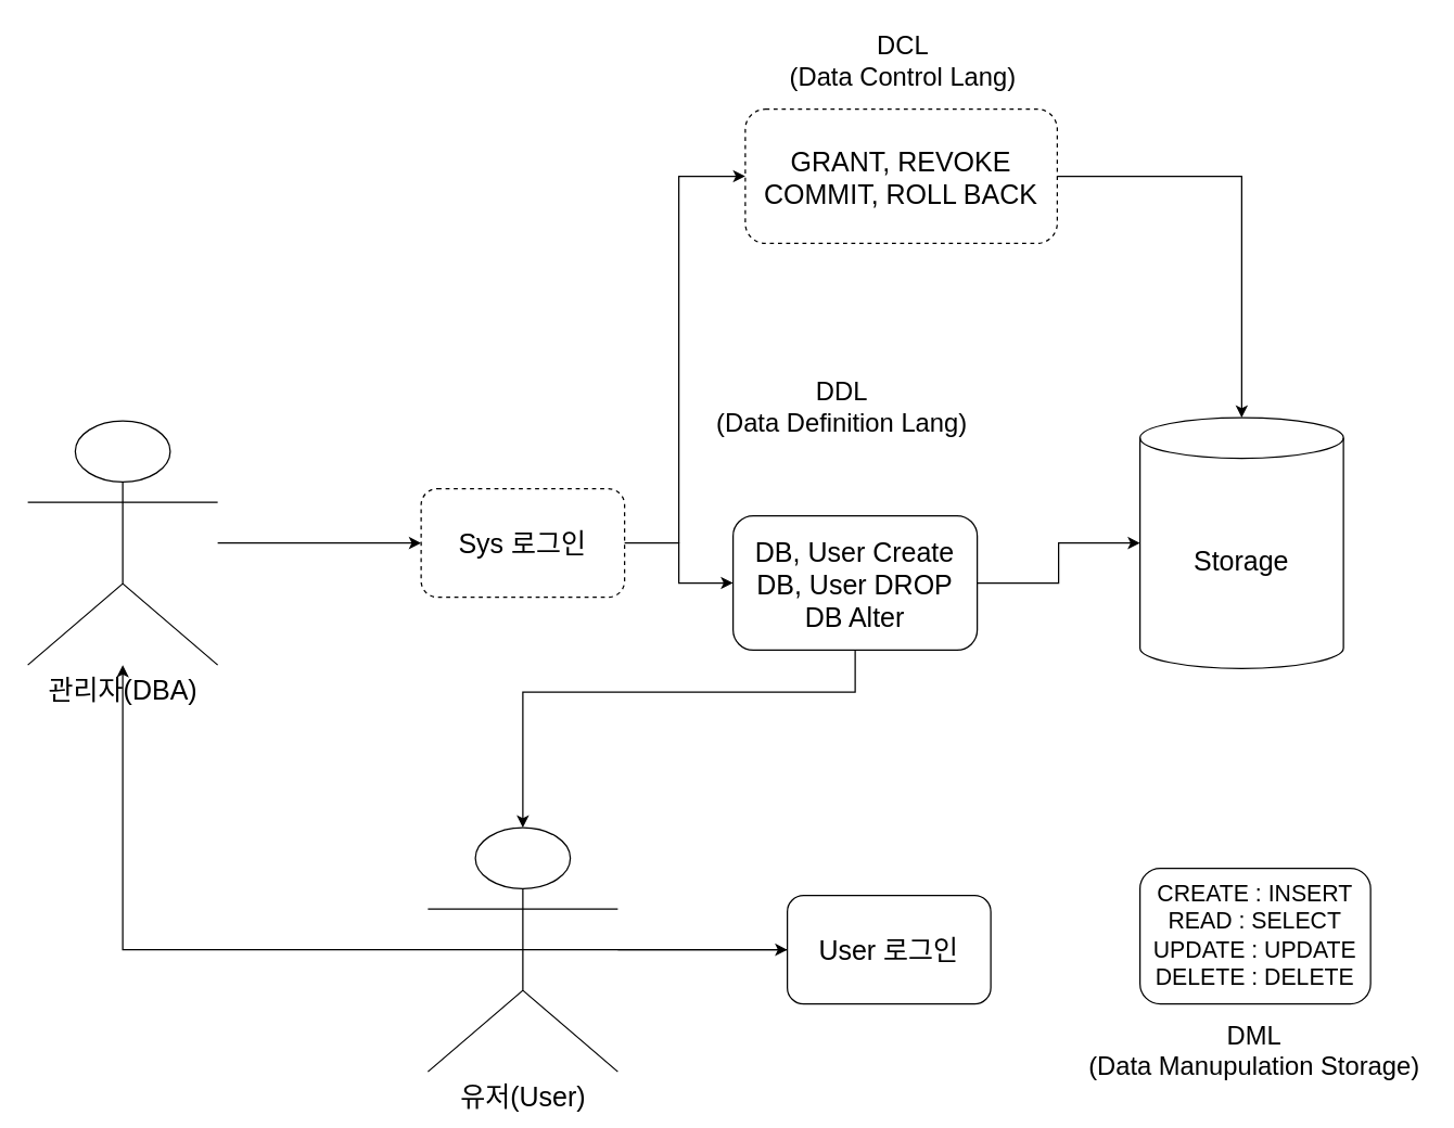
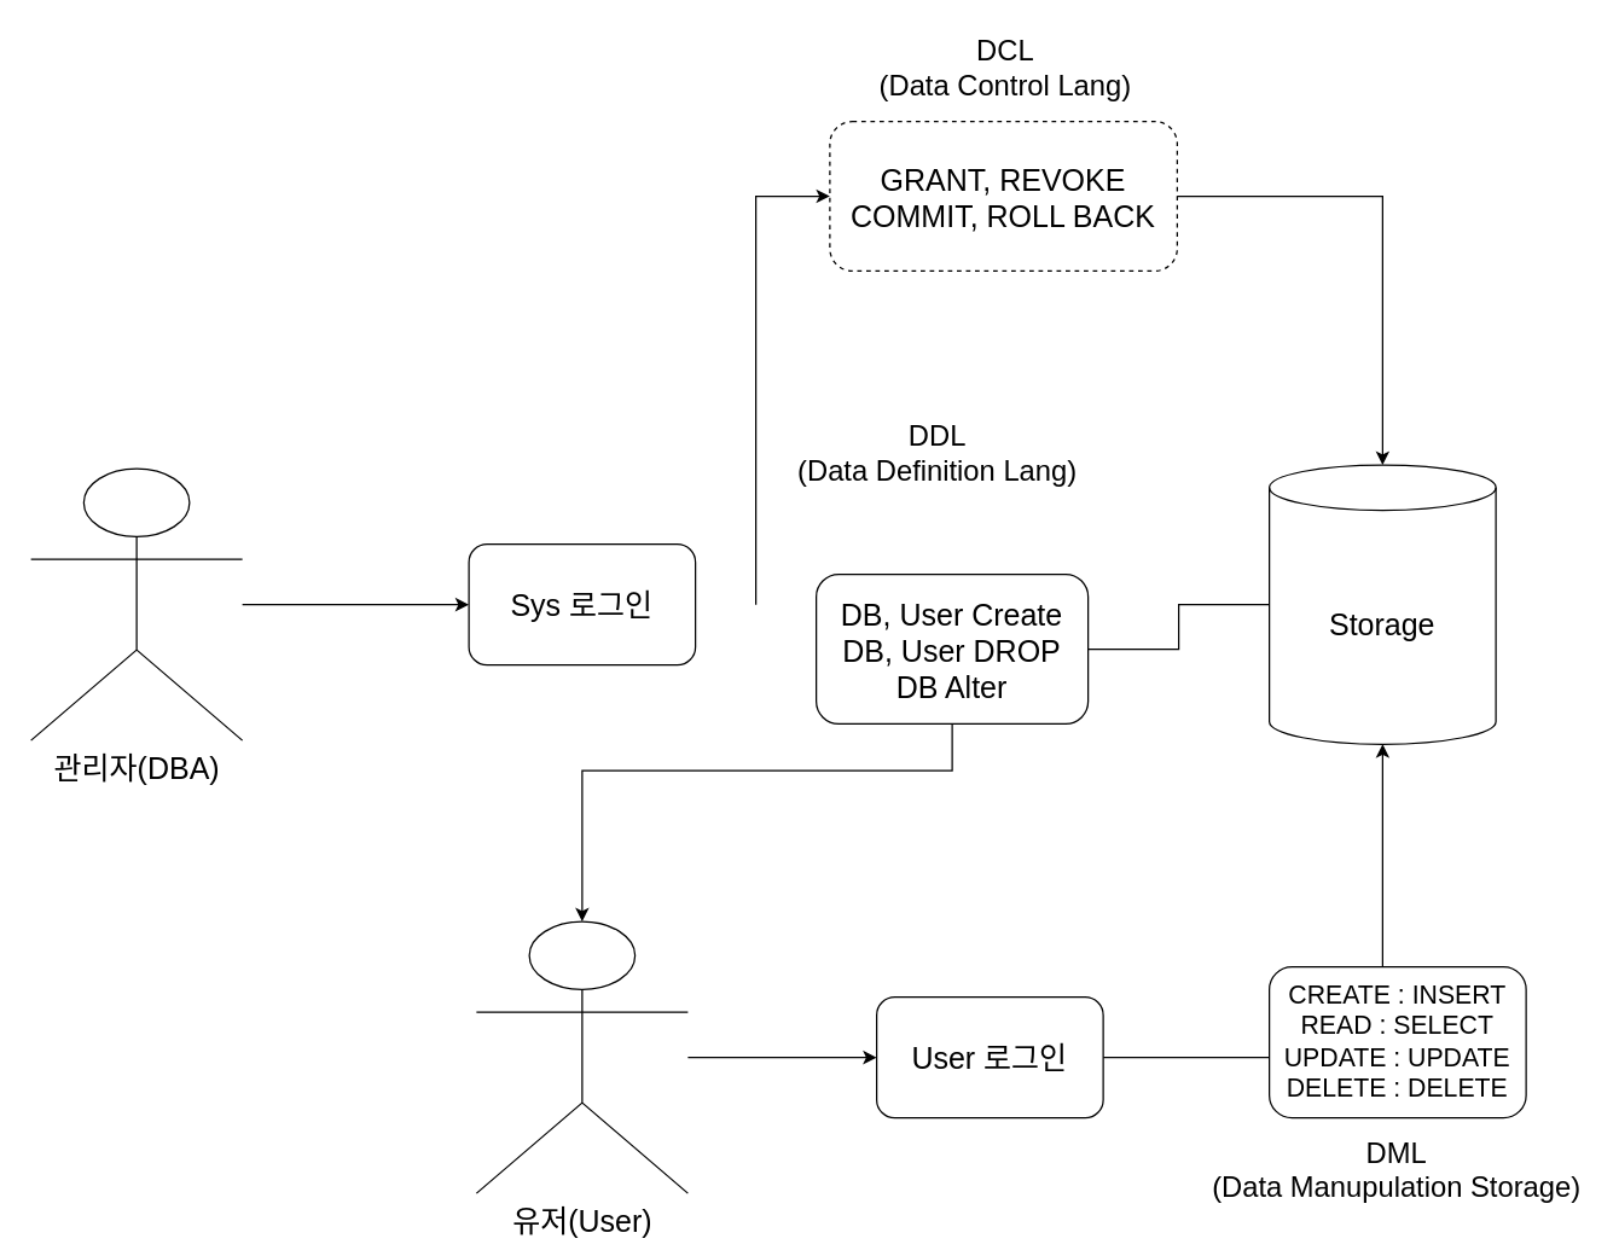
  <mxCell id="0" />
  <mxCell id="1" parent="0" />
  <mxCell id="2" style="edgeStyle=orthogonalEdgeStyle;rounded=0;orthogonalLoop=1;jettySize=auto;html=1;entryX=0;entryY=0.5;entryDx=0;entryDy=0;" edge="1" parent="1" source="3" target="6"><mxGeometry relative="1" as="geometry" /></mxCell>
  <mxCell id="3" value="&lt;font style=&quot;font-size: 20px;&quot;&gt;관리자(DBA)&lt;/font&gt;" style="shape=umlActor;verticalLabelPosition=bottom;verticalAlign=top;html=1;outlineConnect=0;" vertex="1" parent="1"><mxGeometry x="20" y="310" width="140" height="180" as="geometry" /></mxCell>
  <mxCell id="4" value="&lt;font style=&quot;font-size: 20px;&quot;&gt;Storage&lt;/font&gt;" style="shape=cylinder3;whiteSpace=wrap;html=1;boundedLbl=1;backgroundOutline=1;size=15;" vertex="1" parent="1"><mxGeometry x="840" y="307.5" width="150" height="185" as="geometry" /></mxCell>
- <mxCell id="5" style="edgeStyle=orthogonalEdgeStyle;rounded=0;orthogonalLoop=1;jettySize=auto;html=1;" edge="1" parent="1" source="9" target="4"><mxGeometry relative="1" as="geometry" /></mxCell>
- <mxCell id="6" value="&lt;font style=&quot;font-size: 20px;&quot;&gt;Sys 로그인&lt;/font&gt;" style="rounded=1;whiteSpace=wrap;html=1;dashed=1;" vertex="1" parent="1"><mxGeometry x="310" y="360" width="150" height="80" as="geometry" /></mxCell>
- <mxCell id="7" value="" style="edgeStyle=orthogonalEdgeStyle;rounded=0;orthogonalLoop=1;jettySize=auto;html=1;" edge="1" parent="1" source="6" target="9"><mxGeometry relative="1" as="geometry"><mxPoint x="460" y="400" as="sourcePoint" /><mxPoint x="850" y="400" as="targetPoint" /></mxGeometry></mxCell>
+ <mxCell id="5" style="edgeStyle=orthogonalEdgeStyle;rounded=0;orthogonalLoop=1;jettySize=auto;html=1;endArrow=none;" edge="1" parent="1" source="9" target="4"><mxGeometry relative="1" as="geometry" /></mxCell>
+ <mxCell id="6" value="&lt;font style=&quot;font-size: 20px;&quot;&gt;Sys 로그인&lt;/font&gt;" style="rounded=1;whiteSpace=wrap;html=1;" vertex="1" parent="1"><mxGeometry x="310" y="360" width="150" height="80" as="geometry" /></mxCell>
  <mxCell id="8" style="edgeStyle=orthogonalEdgeStyle;rounded=0;orthogonalLoop=1;jettySize=auto;html=1;entryX=0.5;entryY=0;entryDx=0;entryDy=0;entryPerimeter=0;" edge="1" parent="1" source="9" target="12"><mxGeometry relative="1" as="geometry"><mxPoint x="630" y="600" as="targetPoint" /><Array as="points"><mxPoint x="630" y="510" /><mxPoint x="385" y="510" /></Array></mxGeometry></mxCell>
  <mxCell id="9" value="&lt;font style=&quot;font-size: 20px;&quot;&gt;DB, User Create&lt;br&gt;DB, User DROP&lt;br&gt;DB Alter&lt;/font&gt;" style="rounded=1;whiteSpace=wrap;html=1;" vertex="1" parent="1"><mxGeometry x="540" y="380" width="180" height="99" as="geometry" /></mxCell>
  <mxCell id="10" value="&lt;font style=&quot;font-size: 19px;&quot;&gt;DDL&lt;br&gt;(Data Definition Lang)&lt;/font&gt;" style="text;html=1;strokeColor=none;fillColor=none;align=center;verticalAlign=middle;whiteSpace=wrap;rounded=0;" vertex="1" parent="1"><mxGeometry x="525.63" y="275" width="188.75" height="50" as="geometry" /></mxCell>
  <mxCell id="11" style="edgeStyle=orthogonalEdgeStyle;rounded=0;orthogonalLoop=1;jettySize=auto;html=1;entryX=0;entryY=0.5;entryDx=0;entryDy=0;" edge="1" parent="1" source="12" target="14"><mxGeometry relative="1" as="geometry" /></mxCell>
  <mxCell id="12" value="&lt;span style=&quot;font-size: 20px;&quot;&gt;유저(User)&lt;/span&gt;" style="shape=umlActor;verticalLabelPosition=bottom;verticalAlign=top;html=1;outlineConnect=0;" vertex="1" parent="1"><mxGeometry x="315" y="610" width="140" height="180" as="geometry" /></mxCell>
- <mxCell id="13" style="edgeStyle=orthogonalEdgeStyle;rounded=0;orthogonalLoop=1;jettySize=auto;html=1;" edge="1" parent="1" source="14" target="3"><mxGeometry relative="1" as="geometry" /></mxCell>
+ <mxCell id="13" style="edgeStyle=orthogonalEdgeStyle;rounded=0;orthogonalLoop=1;jettySize=auto;html=1;entryX=0.5;entryY=1;entryDx=0;entryDy=0;entryPerimeter=0;" edge="1" parent="1" source="14" target="4"><mxGeometry relative="1" as="geometry" /></mxCell>
  <mxCell id="14" value="&lt;font style=&quot;font-size: 20px;&quot;&gt;User 로그인&lt;/font&gt;" style="rounded=1;whiteSpace=wrap;html=1;" vertex="1" parent="1"><mxGeometry x="580" y="660" width="150" height="80" as="geometry" /></mxCell>
  <mxCell id="15" value="&lt;font style=&quot;font-size: 17px;&quot;&gt;CREATE : INSERT&lt;br&gt;READ : SELECT&lt;br&gt;UPDATE : UPDATE&lt;br&gt;DELETE : DELETE&lt;/font&gt;" style="rounded=1;whiteSpace=wrap;html=1;" vertex="1" parent="1"><mxGeometry x="840" y="640" width="170" height="100" as="geometry" /></mxCell>
  <mxCell id="16" value="&lt;font style=&quot;font-size: 19px;&quot;&gt;DML&lt;br&gt;&lt;font style=&quot;font-size: 19px;&quot;&gt;(Data Manupulation Storage)&lt;/font&gt;&lt;/font&gt;" style="text;html=1;strokeColor=none;fillColor=none;align=center;verticalAlign=middle;whiteSpace=wrap;rounded=0;" vertex="1" parent="1"><mxGeometry x="800.32" y="740" width="249.37" height="70" as="geometry" /></mxCell>
  <mxCell id="17" value="&lt;font style=&quot;font-size: 20px;&quot;&gt;GRANT, REVOKE&lt;br&gt;COMMIT, ROLL BACK&lt;/font&gt;" style="rounded=1;whiteSpace=wrap;html=1;dashed=1;" vertex="1" parent="1"><mxGeometry x="549" y="80" width="230" height="99" as="geometry" /></mxCell>
  <mxCell id="18" value="" style="edgeStyle=orthogonalEdgeStyle;rounded=0;orthogonalLoop=1;jettySize=auto;html=1;entryX=0;entryY=0.5;entryDx=0;entryDy=0;" edge="1" parent="1" target="17"><mxGeometry relative="1" as="geometry"><mxPoint x="500" y="400" as="sourcePoint" /><mxPoint x="410" y="200" as="targetPoint" /><Array as="points"><mxPoint x="500" y="130" /></Array></mxGeometry></mxCell>
  <mxCell id="19" value="&lt;span style=&quot;font-size: 19px;&quot;&gt;DCL&lt;br&gt;(Data Control Lang)&lt;br&gt;&lt;/span&gt;" style="text;html=1;strokeColor=none;fillColor=none;align=center;verticalAlign=middle;whiteSpace=wrap;rounded=0;" vertex="1" parent="1"><mxGeometry x="570.62" y="20" width="188.75" height="50" as="geometry" /></mxCell>
  <mxCell id="20" value="" style="edgeStyle=orthogonalEdgeStyle;rounded=0;orthogonalLoop=1;jettySize=auto;html=1;exitX=1;exitY=0.5;exitDx=0;exitDy=0;entryX=0.5;entryY=0;entryDx=0;entryDy=0;entryPerimeter=0;" edge="1" parent="1" source="17" target="4"><mxGeometry relative="1" as="geometry"><mxPoint x="1000" y="220" as="sourcePoint" /><mxPoint x="1150" y="130" as="targetPoint" /><Array as="points"><mxPoint x="915" y="130" /></Array></mxGeometry></mxCell>
